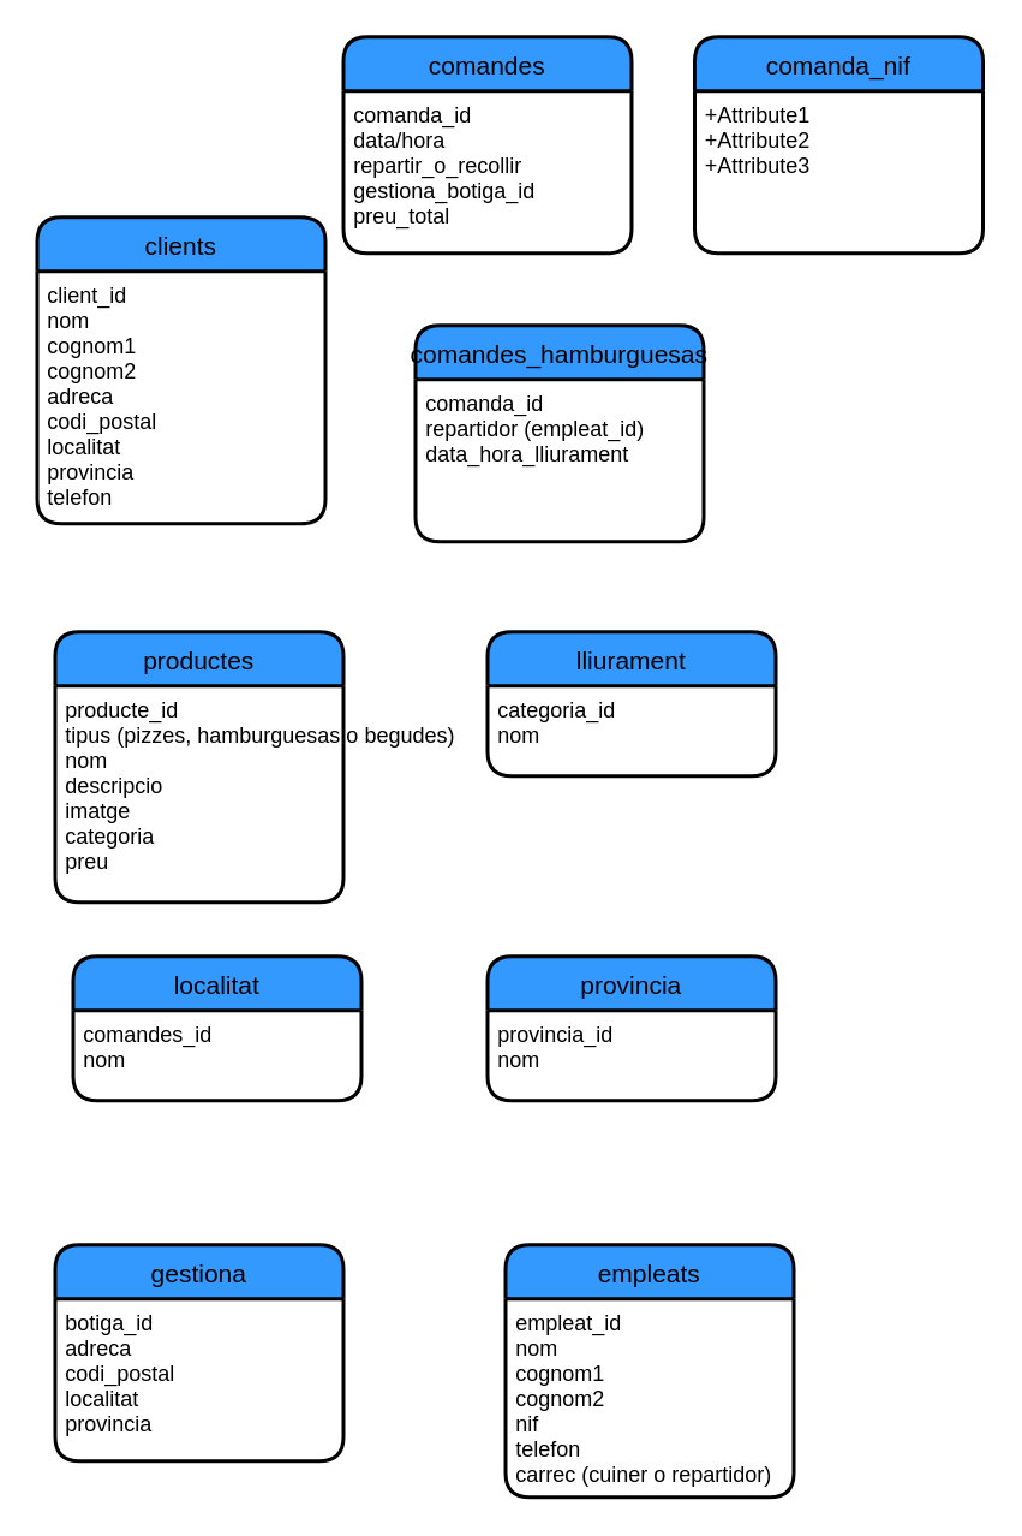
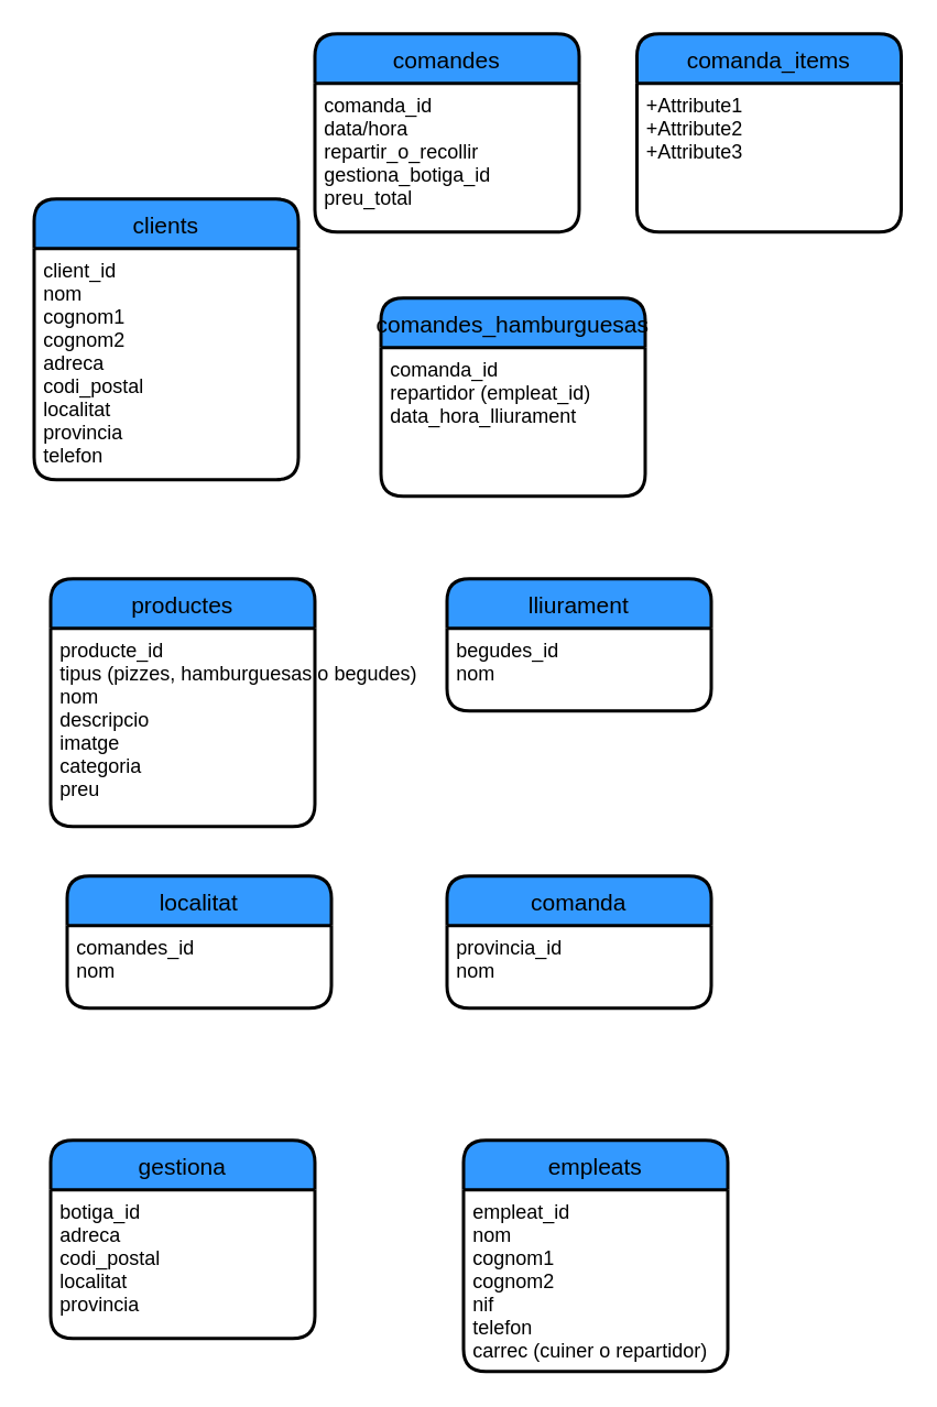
  <mxCell id="0" />
  <mxCell id="1" parent="0" />
  <mxCell id="2" value="clients" style="swimlane;childLayout=stackLayout;horizontal=1;startSize=30;horizontalStack=0;rounded=1;fontSize=14;fontStyle=0;strokeWidth=2;resizeParent=0;resizeLast=1;shadow=0;dashed=0;align=center;fillColor=#3399FF;" vertex="1" parent="1"><mxGeometry x="20" y="120" width="160" height="170" as="geometry" /></mxCell>
  <mxCell id="3" value="client_id&#10;nom&#10;cognom1&#10;cognom2&#10;adreca&#10;codi_postal&#10;localitat&#10;provincia&#10;telefon" style="align=left;strokeColor=none;fillColor=none;spacingLeft=4;fontSize=12;verticalAlign=top;resizable=0;rotatable=0;part=1;" vertex="1" parent="2"><mxGeometry y="30" width="160" height="140" as="geometry" /></mxCell>
  <mxCell id="4" value="localitat" style="swimlane;childLayout=stackLayout;horizontal=1;startSize=30;horizontalStack=0;rounded=1;fontSize=14;fontStyle=0;strokeWidth=2;resizeParent=0;resizeLast=1;shadow=0;dashed=0;align=center;fillColor=#3399FF;" vertex="1" parent="1"><mxGeometry x="40" y="530" width="160" height="80" as="geometry" /></mxCell>
  <mxCell id="5" value="comandes_id&#10;nom" style="align=left;strokeColor=none;fillColor=none;spacingLeft=4;fontSize=12;verticalAlign=top;resizable=0;rotatable=0;part=1;" vertex="1" parent="4"><mxGeometry y="30" width="160" height="50" as="geometry" /></mxCell>
- <mxCell id="6" value="provincia" style="swimlane;childLayout=stackLayout;horizontal=1;startSize=30;horizontalStack=0;rounded=1;fontSize=14;fontStyle=0;strokeWidth=2;resizeParent=0;resizeLast=1;shadow=0;dashed=0;align=center;fillColor=#3399FF;" vertex="1" parent="1"><mxGeometry x="270" y="530" width="160" height="80" as="geometry" /></mxCell>
+ <mxCell id="6" value="comanda" style="swimlane;childLayout=stackLayout;horizontal=1;startSize=30;horizontalStack=0;rounded=1;fontSize=14;fontStyle=0;strokeWidth=2;resizeParent=0;resizeLast=1;shadow=0;dashed=0;align=center;fillColor=#3399FF;" vertex="1" parent="1"><mxGeometry x="270" y="530" width="160" height="80" as="geometry" /></mxCell>
  <mxCell id="7" value="provincia_id&#10;nom" style="align=left;strokeColor=none;fillColor=none;spacingLeft=4;fontSize=12;verticalAlign=top;resizable=0;rotatable=0;part=1;" vertex="1" parent="6"><mxGeometry y="30" width="160" height="50" as="geometry" /></mxCell>
  <mxCell id="8" value="comandes" style="swimlane;childLayout=stackLayout;horizontal=1;startSize=30;horizontalStack=0;rounded=1;fontSize=14;fontStyle=0;strokeWidth=2;resizeParent=0;resizeLast=1;shadow=0;dashed=0;align=center;fillColor=#3399FF;" vertex="1" parent="1"><mxGeometry x="190" y="20" width="160" height="120" as="geometry" /></mxCell>
  <mxCell id="9" value="comanda_id&#10;data/hora&#10;repartir_o_recollir&#10;gestiona_botiga_id&#10;preu_total" style="align=left;strokeColor=none;fillColor=none;spacingLeft=4;fontSize=12;verticalAlign=top;resizable=0;rotatable=0;part=1;" vertex="1" parent="8"><mxGeometry y="30" width="160" height="90" as="geometry" /></mxCell>
  <mxCell id="10" value="productes" style="swimlane;childLayout=stackLayout;horizontal=1;startSize=30;horizontalStack=0;rounded=1;fontSize=14;fontStyle=0;strokeWidth=2;resizeParent=0;resizeLast=1;shadow=0;dashed=0;align=center;fillColor=#3399FF;" vertex="1" parent="1"><mxGeometry x="30" y="350" width="160" height="150" as="geometry" /></mxCell>
  <mxCell id="11" value="producte_id&#10;tipus (pizzes, hamburguesas o begudes)&#10;nom&#10;descripcio&#10;imatge&#10;categoria&#10;preu" style="align=left;strokeColor=none;fillColor=none;spacingLeft=4;fontSize=12;verticalAlign=top;resizable=0;rotatable=0;part=1;" vertex="1" parent="10"><mxGeometry y="30" width="160" height="120" as="geometry" /></mxCell>
  <mxCell id="12" value="lliurament" style="swimlane;childLayout=stackLayout;horizontal=1;startSize=30;horizontalStack=0;rounded=1;fontSize=14;fontStyle=0;strokeWidth=2;resizeParent=0;resizeLast=1;shadow=0;dashed=0;align=center;fillColor=#3399FF;" vertex="1" parent="1"><mxGeometry x="270" y="350" width="160" height="80" as="geometry" /></mxCell>
- <mxCell id="13" value="categoria_id&#10;nom" style="align=left;strokeColor=none;fillColor=none;spacingLeft=4;fontSize=12;verticalAlign=top;resizable=0;rotatable=0;part=1;" vertex="1" parent="12"><mxGeometry y="30" width="160" height="50" as="geometry" /></mxCell>
+ <mxCell id="13" value="begudes_id&#10;nom" style="align=left;strokeColor=none;fillColor=none;spacingLeft=4;fontSize=12;verticalAlign=top;resizable=0;rotatable=0;part=1;" vertex="1" parent="12"><mxGeometry y="30" width="160" height="50" as="geometry" /></mxCell>
  <mxCell id="14" value="gestiona" style="swimlane;childLayout=stackLayout;horizontal=1;startSize=30;horizontalStack=0;rounded=1;fontSize=14;fontStyle=0;strokeWidth=2;resizeParent=0;resizeLast=1;shadow=0;dashed=0;align=center;fillColor=#3399FF;" vertex="1" parent="1"><mxGeometry x="30" y="690" width="160" height="120" as="geometry" /></mxCell>
  <mxCell id="15" value="botiga_id&#10;adreca&#10;codi_postal&#10;localitat&#10;provincia" style="align=left;strokeColor=none;fillColor=none;spacingLeft=4;fontSize=12;verticalAlign=top;resizable=0;rotatable=0;part=1;" vertex="1" parent="14"><mxGeometry y="30" width="160" height="90" as="geometry" /></mxCell>
  <mxCell id="16" value="empleats" style="swimlane;childLayout=stackLayout;horizontal=1;startSize=30;horizontalStack=0;rounded=1;fontSize=14;fontStyle=0;strokeWidth=2;resizeParent=0;resizeLast=1;shadow=0;dashed=0;align=center;fillColor=#3399FF;" vertex="1" parent="1"><mxGeometry x="280" y="690" width="160" height="140" as="geometry" /></mxCell>
  <mxCell id="17" value="empleat_id&#10;nom&#10;cognom1&#10;cognom2&#10;nif&#10;telefon&#10;carrec (cuiner o repartidor)" style="align=left;strokeColor=none;fillColor=none;spacingLeft=4;fontSize=12;verticalAlign=top;resizable=0;rotatable=0;part=1;" vertex="1" parent="16"><mxGeometry y="30" width="160" height="110" as="geometry" /></mxCell>
  <mxCell id="18" value="comandes_hamburguesas" style="swimlane;childLayout=stackLayout;horizontal=1;startSize=30;horizontalStack=0;rounded=1;fontSize=14;fontStyle=0;strokeWidth=2;resizeParent=0;resizeLast=1;shadow=0;dashed=0;align=center;fillColor=#3399FF;" vertex="1" parent="1"><mxGeometry x="230" y="180" width="160" height="120" as="geometry" /></mxCell>
  <mxCell id="19" value="comanda_id&#10;repartidor (empleat_id)&#10;data_hora_lliurament" style="align=left;strokeColor=none;fillColor=none;spacingLeft=4;fontSize=12;verticalAlign=top;resizable=0;rotatable=0;part=1;" vertex="1" parent="18"><mxGeometry y="30" width="160" height="90" as="geometry" /></mxCell>
- <mxCell id="20" value="comanda_nif" style="swimlane;childLayout=stackLayout;horizontal=1;startSize=30;horizontalStack=0;rounded=1;fontSize=14;fontStyle=0;strokeWidth=2;resizeParent=0;resizeLast=1;shadow=0;dashed=0;align=center;fillColor=#3399FF;" vertex="1" parent="1"><mxGeometry x="385" y="20" width="160" height="120" as="geometry" /></mxCell>
+ <mxCell id="20" value="comanda_items" style="swimlane;childLayout=stackLayout;horizontal=1;startSize=30;horizontalStack=0;rounded=1;fontSize=14;fontStyle=0;strokeWidth=2;resizeParent=0;resizeLast=1;shadow=0;dashed=0;align=center;fillColor=#3399FF;" vertex="1" parent="1"><mxGeometry x="385" y="20" width="160" height="120" as="geometry" /></mxCell>
  <mxCell id="21" value="+Attribute1&#10;+Attribute2&#10;+Attribute3" style="align=left;strokeColor=none;fillColor=none;spacingLeft=4;fontSize=12;verticalAlign=top;resizable=0;rotatable=0;part=1;" vertex="1" parent="20"><mxGeometry y="30" width="160" height="90" as="geometry" /></mxCell>
